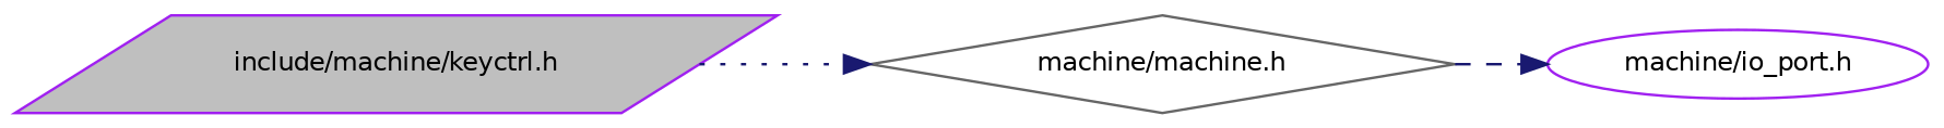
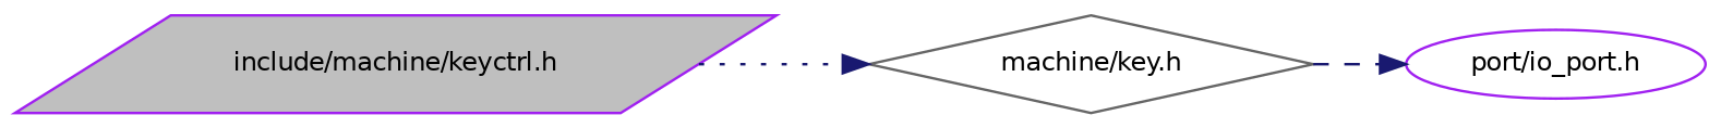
  digraph {
    rankdir=LR
    node [color=purple fontname=Helvetica fontsize=10]
    edge [color=midnightblue fontname=Helvetica fontsize=10 labelfontname=Helvetica labelfontsize=10]
    n1 [fillcolor=grey75 fontcolor=black height=0.2 label="include/machine/keyctrl.h" shape=parallelogram style=filled width=0.4]
-   n2 [color=gray40 height=0.2 label="machine/machine.h" shape=diamond width=0.4]
-   n3 [height=0.2 label="machine/io_port.h" shape=ellipse width=0.4]
+   n2 [color=gray40 height=0.2 label="machine/key.h" shape=diamond width=0.4]
+   n3 [height=0.2 label="port/io_port.h" shape=ellipse width=0.4]
    n1 -> n2 [style=dotted]
    n2 -> n3 [style=dashed]
  }
